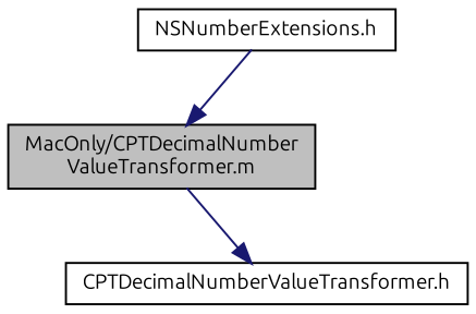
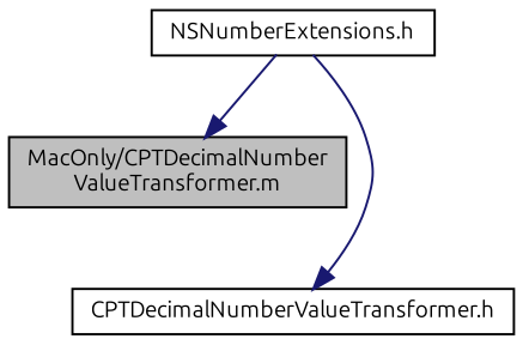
  digraph {
    fontname=Ubuntu
    node [color=black fontname=Ubuntu fontsize=10 shape=record]
    edge [color=midnightblue fontname=Ubuntu fontsize=10 labelfontname="Lucinda Grande" labelfontsize=10 style=solid]
    n1 [fillcolor=grey75 fontcolor=black height=0.2 label="MacOnly/CPTDecimalNumber\lValueTransformer.m" style=filled width=0.4]
    n2 [height=0.2 label="CPTDecimalNumberValueTransformer.h" width=0.4]
    n3 [height=0.2 label="NSNumberExtensions.h" width=0.4]
-   n1 -> n2
+   n3 -> n2
    n3 -> n1
  }
